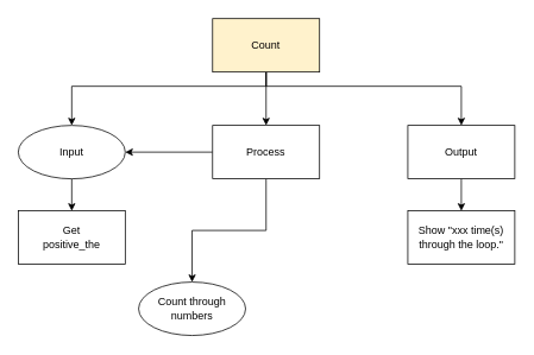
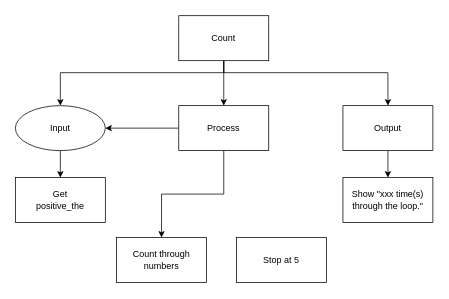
  <mxCell id="0" />
  <mxCell id="1" parent="0" />
  <mxCell id="2" style="edgeStyle=orthogonalEdgeStyle;html=1;rounded=0;" parent="1" source="5" target="8" edge="1"><mxGeometry relative="1" as="geometry" /></mxCell>
  <mxCell id="3" style="edgeStyle=orthogonalEdgeStyle;shape=connector;rounded=0;html=1;labelBackgroundColor=default;strokeColor=default;fontFamily=Helvetica;fontSize=11;fontColor=default;endArrow=classic;" parent="1" source="5" target="10" edge="1"><mxGeometry relative="1" as="geometry"><Array as="points"><mxPoint x="298" y="96" /><mxPoint x="80" y="96" /></Array></mxGeometry></mxCell>
  <mxCell id="4" style="edgeStyle=orthogonalEdgeStyle;shape=connector;rounded=0;html=1;labelBackgroundColor=default;strokeColor=default;fontFamily=Helvetica;fontSize=11;fontColor=default;endArrow=classic;" parent="1" source="5" target="12" edge="1"><mxGeometry relative="1" as="geometry"><Array as="points"><mxPoint x="298" y="96" /><mxPoint x="517" y="96" /></Array></mxGeometry></mxCell>
- <mxCell id="5" value="Count" style="rounded=0;whiteSpace=wrap;html=1;fillColor=#fff2cc;" parent="1" vertex="1"><mxGeometry x="238" y="20" width="120" height="60" as="geometry" /></mxCell>
+ <mxCell id="5" value="Count" style="rounded=0;whiteSpace=wrap;html=1;" parent="1" vertex="1"><mxGeometry x="238" y="20" width="120" height="60" as="geometry" /></mxCell>
  <mxCell id="6" style="edgeStyle=orthogonalEdgeStyle;html=1;rounded=0;" parent="1" source="8" target="14" edge="1"><mxGeometry relative="1" as="geometry" /></mxCell>
  <mxCell id="7" style="edgeStyle=orthogonalEdgeStyle;html=1;rounded=0;" edge="1" parent="1" source="8" target="10"><mxGeometry relative="1" as="geometry" /></mxCell>
  <mxCell id="8" value="Process" style="rounded=0;whiteSpace=wrap;html=1;" parent="1" vertex="1"><mxGeometry x="238" y="140" width="120" height="60" as="geometry" /></mxCell>
  <mxCell id="9" style="edgeStyle=orthogonalEdgeStyle;shape=connector;rounded=0;html=1;labelBackgroundColor=default;strokeColor=default;fontFamily=Helvetica;fontSize=11;fontColor=default;endArrow=classic;" parent="1" source="10" target="13" edge="1"><mxGeometry relative="1" as="geometry" /></mxCell>
  <mxCell id="10" value="Input" style="ellipse;whiteSpace=wrap;html=1;" parent="1" vertex="1"><mxGeometry x="20" y="140" width="120" height="60" as="geometry" /></mxCell>
  <mxCell id="11" style="edgeStyle=orthogonalEdgeStyle;html=1;rounded=0;" parent="1" source="12" target="15" edge="1"><mxGeometry relative="1" as="geometry" /></mxCell>
  <mxCell id="12" value="Output" style="rounded=0;whiteSpace=wrap;html=1;" parent="1" vertex="1"><mxGeometry x="457" y="140" width="120" height="60" as="geometry" /></mxCell>
  <mxCell id="13" value="Get&lt;br&gt;positive_the" style="rounded=0;whiteSpace=wrap;html=1;" parent="1" vertex="1"><mxGeometry x="20" y="236" width="120" height="60" as="geometry" /></mxCell>
- <mxCell id="14" value="Count through numbers" style="ellipse;whiteSpace=wrap;html=1;" parent="1" vertex="1"><mxGeometry x="155" y="316" width="120" height="60" as="geometry" /></mxCell>
+ <mxCell id="14" value="Count through numbers" style="rounded=0;whiteSpace=wrap;html=1;" parent="1" vertex="1"><mxGeometry x="155" y="316" width="120" height="60" as="geometry" /></mxCell>
  <mxCell id="15" value="Show &quot;xxx time(s) through the loop.&quot;" style="rounded=0;whiteSpace=wrap;html=1;" parent="1" vertex="1"><mxGeometry x="457" y="236" width="120" height="60" as="geometry" /></mxCell>
+ <mxCell id="16" value="Stop at 5" style="rounded=0;whiteSpace=wrap;html=1;" vertex="1" parent="1"><mxGeometry x="315" y="316" width="120" height="60" as="geometry" /></mxCell>
